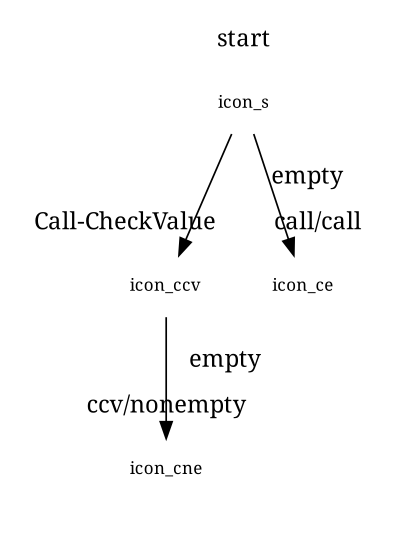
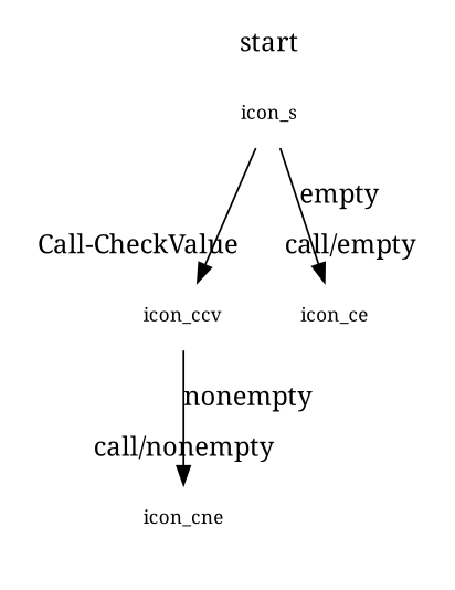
  digraph {
    compound=true
    fontname="Noto Serif"
    labelloc=t
    penwidth=0
    ranksep=0.5
    node [fontname="Noto Serif" fontsize=10 shape=plaintext]
    edge [fontname="Noto Serif"]
    icon_s
    icon_ccv
    icon_cne
    icon_ce
    subgraph cluster_1 {
      label=start
      icon_s
    }
    subgraph cluster_2 {
      label="Call-CheckValue"
      icon_ccv
    }
    subgraph cluster_3 {
-     label="ccv/nonempty"
+     label="call/nonempty"
      icon_cne
    }
    subgraph cluster_4 {
-     label="call/call"
+     label="call/empty"
      icon_ce
    }
    icon_s -> icon_ccv
    icon_s -> icon_ce [label=empty]
-   icon_ccv -> icon_cne [label=empty]
+   icon_ccv -> icon_cne [label=nonempty]
  }
